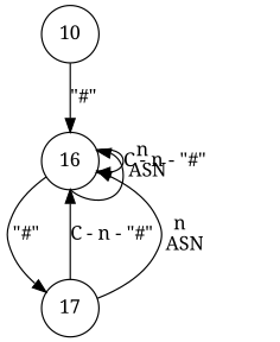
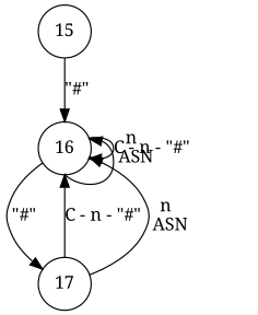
  digraph {
    fontname="Noto Serif"
    rankdir=TB
    node [fontname="Noto Serif" shape=circle]
    edge [fontname="Noto Serif"]
-   15 [label=10]
+   15
    16
    17
    15 -> 16 [label="\"#\""]
    16 -> 16 [label="C - n - \"#\""]
    16 -> 16 [label="n \n ASN" tailport=s]
    16 -> 17 [label="\"#\""]
    17 -> 16 [label="C - n - \"#\""]
    17 -> 16 [label="n \n ASN"]
  }
